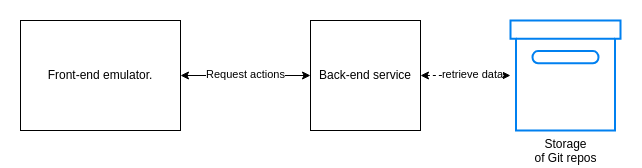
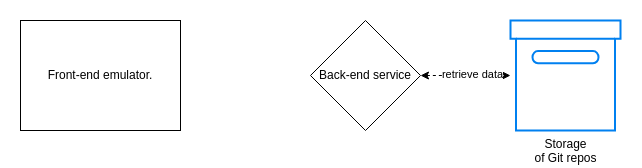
  <mxCell id="0" />
  <mxCell id="1" parent="0" />
  <mxCell id="2" value="Front-end emulator." style="rounded=0;whiteSpace=wrap;html=1;" vertex="1" parent="1"><mxGeometry x="20" y="20" width="160" height="110" as="geometry" /></mxCell>
- <mxCell id="3" value="Back-end service" style="whiteSpace=wrap;html=1;aspect=fixed;" vertex="1" parent="1"><mxGeometry x="310" y="20" width="110" height="110" as="geometry" /></mxCell>
+ <mxCell id="3" value="Back-end service" style="rhombus;whiteSpace=wrap;html=1;aspect=fixed;" vertex="1" parent="1"><mxGeometry x="310" y="20" width="110" height="110" as="geometry" /></mxCell>
  <mxCell id="4" value="Storage&lt;br&gt;of Git repos" style="html=1;verticalLabelPosition=bottom;align=center;labelBackgroundColor=#ffffff;verticalAlign=top;strokeWidth=2;strokeColor=#0080F0;shadow=0;dashed=0;shape=mxgraph.ios7.icons.box;" vertex="1" parent="1"><mxGeometry x="510" y="20" width="110" height="110" as="geometry" /></mxCell>
  <mxCell id="5" value="" style="endArrow=classic;startArrow=classic;html=1;rounded=0;exitX=1;exitY=0.5;exitDx=0;exitDy=0;dashed=1;" edge="1" parent="1" source="3" target="4"><mxGeometry width="50" height="50" relative="1" as="geometry"><mxPoint x="300" y="130" as="sourcePoint" /><mxPoint x="350" y="80" as="targetPoint" /></mxGeometry></mxCell>
  <mxCell id="6" value="retrieve data" style="edgeLabel;html=1;align=center;verticalAlign=middle;resizable=0;points=[];" vertex="1" connectable="0" parent="5"><mxGeometry x="0.102" y="2" relative="1" as="geometry"><mxPoint x="1" as="offset" /></mxGeometry></mxCell>
- <mxCell id="7" value="" style="endArrow=classic;startArrow=classic;html=1;rounded=0;exitX=1;exitY=0.5;exitDx=0;exitDy=0;entryX=0;entryY=0.5;entryDx=0;entryDy=0;" edge="1" parent="1" source="2" target="3"><mxGeometry width="50" height="50" relative="1" as="geometry"><mxPoint x="300" y="130" as="sourcePoint" /><mxPoint x="320" y="75" as="targetPoint" /></mxGeometry></mxCell>
- <mxCell id="8" value="Request actions" style="edgeLabel;html=1;align=center;verticalAlign=middle;resizable=0;points=[];" vertex="1" connectable="0" parent="7"><mxGeometry x="-0.013" y="2" relative="1" as="geometry"><mxPoint as="offset" /></mxGeometry></mxCell>
